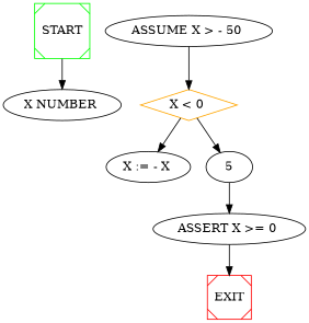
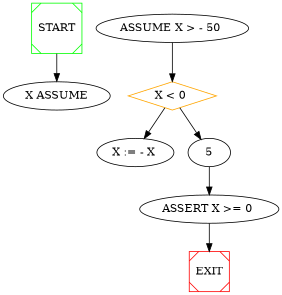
  digraph {
    n1 [color=green label=START shape=Msquare]
-   n2 [label="X NUMBER "]
+   n2 [label="X ASSUME"]
    n3 [label="ASSUME X > - 50 "]
    n4 [color=orange label="X < 0 " shape=diamond]
    n5 [label="X := - X "]
    5
    n7 [label="ASSERT X >= 0 "]
    EXIT [color=red shape=Msquare]
    n1 -> n2
    n3 -> n4
    n4 -> n5
    n4 -> 5
    5 -> n7
    n7 -> EXIT
  }
